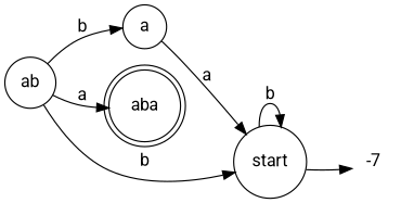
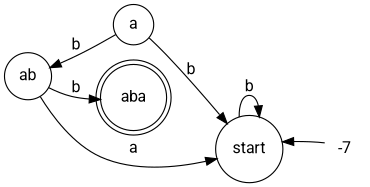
  digraph {
    fontname=Roboto
    rankdir=LR
    node [fontname=Roboto shape=circle]
    edge [fontname=Roboto]
    n1 [label=aba shape=doublecircle]
    n2 [color=white label=-7]
    n3 [label=start]
    n4 [label=a]
    n5 [label=ab]
-   n3 -> n2
+   n2 -> n3
    n3 -> n3 [label=b]
-   n4 -> n3 [label=a]
-   n5 -> n4 [label=b]
-   n5 -> n1 [label=a]
-   n5 -> n3 [label=b]
+   n4 -> n3 [label=b]
+   n4 -> n5 [label=b]
+   n5 -> n1 [label=b]
+   n5 -> n3 [label=a]
  }
